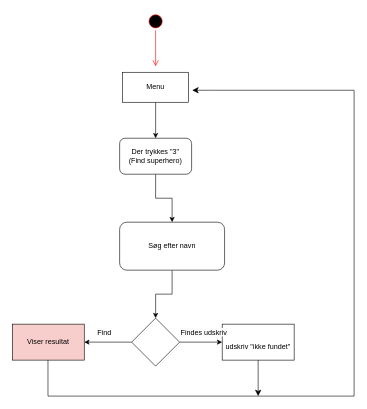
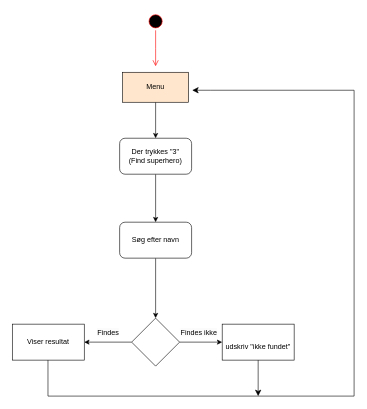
  <mxCell id="0" />
  <mxCell id="1" parent="0" />
  <mxCell id="2" value="" style="ellipse;html=1;shape=startState;fillColor=#000000;strokeColor=#ff0000;" vertex="1" parent="1"><mxGeometry x="244" y="20" width="30" height="30" as="geometry" /></mxCell>
  <mxCell id="3" value="" style="edgeStyle=orthogonalEdgeStyle;html=1;verticalAlign=bottom;endArrow=open;endSize=8;strokeColor=#ff0000;rounded=0;" edge="1" source="2" parent="1"><mxGeometry relative="1" as="geometry"><mxPoint x="259" y="110" as="targetPoint" /></mxGeometry></mxCell>
  <mxCell id="4" value="" style="edgeStyle=orthogonalEdgeStyle;rounded=0;orthogonalLoop=1;jettySize=auto;html=1;" edge="1" parent="1" source="5" target="7"><mxGeometry relative="1" as="geometry" /></mxCell>
  <mxCell id="5" value="Der trykkes &quot;3&quot;&lt;br&gt;(Find superhero)" style="rounded=1;whiteSpace=wrap;html=1;" vertex="1" parent="1"><mxGeometry x="199" y="230" width="120" height="60" as="geometry" /></mxCell>
  <mxCell id="6" style="edgeStyle=orthogonalEdgeStyle;rounded=0;orthogonalLoop=1;jettySize=auto;html=1;entryX=0.5;entryY=0;entryDx=0;entryDy=0;" edge="1" parent="1" source="7" target="10"><mxGeometry relative="1" as="geometry" /></mxCell>
- <mxCell id="7" value="Søg efter navn" style="whiteSpace=wrap;html=1;rounded=1;" vertex="1" parent="1"><mxGeometry x="199" y="370" width="175" height="80" as="geometry" /></mxCell>
+ <mxCell id="7" value="Søg efter navn" style="whiteSpace=wrap;html=1;rounded=1;" vertex="1" parent="1"><mxGeometry x="199" y="370" width="120" height="60" as="geometry" /></mxCell>
  <mxCell id="8" value="" style="edgeStyle=orthogonalEdgeStyle;rounded=0;orthogonalLoop=1;jettySize=auto;html=1;" edge="1" parent="1" source="10" target="11"><mxGeometry relative="1" as="geometry" /></mxCell>
  <mxCell id="9" value="" style="edgeStyle=orthogonalEdgeStyle;rounded=0;orthogonalLoop=1;jettySize=auto;html=1;" edge="1" parent="1" source="10" target="12"><mxGeometry relative="1" as="geometry" /></mxCell>
  <mxCell id="10" value="" style="rhombus;whiteSpace=wrap;html=1;" vertex="1" parent="1"><mxGeometry x="219" y="530" width="80" height="80" as="geometry" /></mxCell>
  <mxCell id="11" value="&lt;br&gt;udskriv &quot;ikke fundet&quot;" style="whiteSpace=wrap;html=1;" vertex="1" parent="1"><mxGeometry x="370" y="540" width="120" height="60" as="geometry" /></mxCell>
- <mxCell id="12" value="Viser resultat" style="whiteSpace=wrap;html=1;fillColor=#f8cecc;" vertex="1" parent="1"><mxGeometry x="20" y="540" width="120" height="60" as="geometry" /></mxCell>
+ <mxCell id="12" value="Viser resultat" style="whiteSpace=wrap;html=1;" vertex="1" parent="1"><mxGeometry x="20" y="540" width="120" height="60" as="geometry" /></mxCell>
  <mxCell id="13" value="" style="edgeStyle=orthogonalEdgeStyle;rounded=0;orthogonalLoop=1;jettySize=auto;html=1;" edge="1" parent="1" source="14" target="5"><mxGeometry relative="1" as="geometry" /></mxCell>
- <mxCell id="14" value="Menu" style="html=1;whiteSpace=wrap;" vertex="1" parent="1"><mxGeometry x="204" y="120" width="110" height="50" as="geometry" /></mxCell>
- <mxCell id="15" value="&lt;span style=&quot;color: rgb(0, 0, 0); font-family: Helvetica; font-size: 12px; font-style: normal; font-variant-ligatures: normal; font-variant-caps: normal; font-weight: 400; letter-spacing: normal; orphans: 2; text-align: center; text-indent: 0px; text-transform: none; widows: 2; word-spacing: 0px; -webkit-text-stroke-width: 0px; background-color: rgb(251, 251, 251); text-decoration-thickness: initial; text-decoration-style: initial; text-decoration-color: initial; float: none; display: inline !important;&quot;&gt;Find&lt;/span&gt;" style="text;whiteSpace=wrap;html=1;" vertex="1" parent="1"><mxGeometry x="160" y="540" width="70" height="40" as="geometry" /></mxCell>
- <mxCell id="16" value="&lt;span style=&quot;color: rgb(0, 0, 0); font-family: Helvetica; font-size: 12px; font-style: normal; font-variant-ligatures: normal; font-variant-caps: normal; font-weight: 400; letter-spacing: normal; orphans: 2; text-align: center; text-indent: 0px; text-transform: none; widows: 2; word-spacing: 0px; -webkit-text-stroke-width: 0px; background-color: rgb(251, 251, 251); text-decoration-thickness: initial; text-decoration-style: initial; text-decoration-color: initial; float: none; display: inline !important;&quot;&gt;Findes udskriv&lt;/span&gt;" style="text;whiteSpace=wrap;html=1;" vertex="1" parent="1"><mxGeometry x="299" y="540" width="90" height="40" as="geometry" /></mxCell>
+ <mxCell id="14" value="Menu" style="html=1;whiteSpace=wrap;fillColor=#ffe6cc;" vertex="1" parent="1"><mxGeometry x="204" y="120" width="110" height="50" as="geometry" /></mxCell>
+ <mxCell id="15" value="&lt;span style=&quot;color: rgb(0, 0, 0); font-family: Helvetica; font-size: 12px; font-style: normal; font-variant-ligatures: normal; font-variant-caps: normal; font-weight: 400; letter-spacing: normal; orphans: 2; text-align: center; text-indent: 0px; text-transform: none; widows: 2; word-spacing: 0px; -webkit-text-stroke-width: 0px; background-color: rgb(251, 251, 251); text-decoration-thickness: initial; text-decoration-style: initial; text-decoration-color: initial; float: none; display: inline !important;&quot;&gt;Findes&lt;/span&gt;" style="text;whiteSpace=wrap;html=1;" vertex="1" parent="1"><mxGeometry x="160" y="540" width="70" height="40" as="geometry" /></mxCell>
+ <mxCell id="16" value="&lt;span style=&quot;color: rgb(0, 0, 0); font-family: Helvetica; font-size: 12px; font-style: normal; font-variant-ligatures: normal; font-variant-caps: normal; font-weight: 400; letter-spacing: normal; orphans: 2; text-align: center; text-indent: 0px; text-transform: none; widows: 2; word-spacing: 0px; -webkit-text-stroke-width: 0px; background-color: rgb(251, 251, 251); text-decoration-thickness: initial; text-decoration-style: initial; text-decoration-color: initial; float: none; display: inline !important;&quot;&gt;Findes ikke&lt;/span&gt;" style="text;whiteSpace=wrap;html=1;" vertex="1" parent="1"><mxGeometry x="299" y="540" width="90" height="40" as="geometry" /></mxCell>
  <mxCell id="17" value="" style="edgeStyle=segmentEdgeStyle;endArrow=classic;html=1;curved=0;rounded=0;endSize=8;startSize=8;exitX=0.5;exitY=1;exitDx=0;exitDy=0;" edge="1" parent="1" source="11"><mxGeometry width="50" height="50" relative="1" as="geometry"><mxPoint x="350" y="710" as="sourcePoint" /><mxPoint x="430" y="660" as="targetPoint" /><Array as="points"><mxPoint x="430" y="660" /></Array></mxGeometry></mxCell>
  <mxCell id="18" value="" style="edgeStyle=segmentEdgeStyle;endArrow=classic;html=1;curved=0;rounded=0;endSize=8;startSize=8;exitX=0.5;exitY=1;exitDx=0;exitDy=0;" edge="1" parent="1"><mxGeometry width="50" height="50" relative="1" as="geometry"><mxPoint x="79.5" y="600" as="sourcePoint" /><mxPoint x="320" y="150" as="targetPoint" /><Array as="points"><mxPoint x="80" y="660" /><mxPoint x="590" y="660" /><mxPoint x="590" y="150" /><mxPoint x="350" y="150" /></Array></mxGeometry></mxCell>
